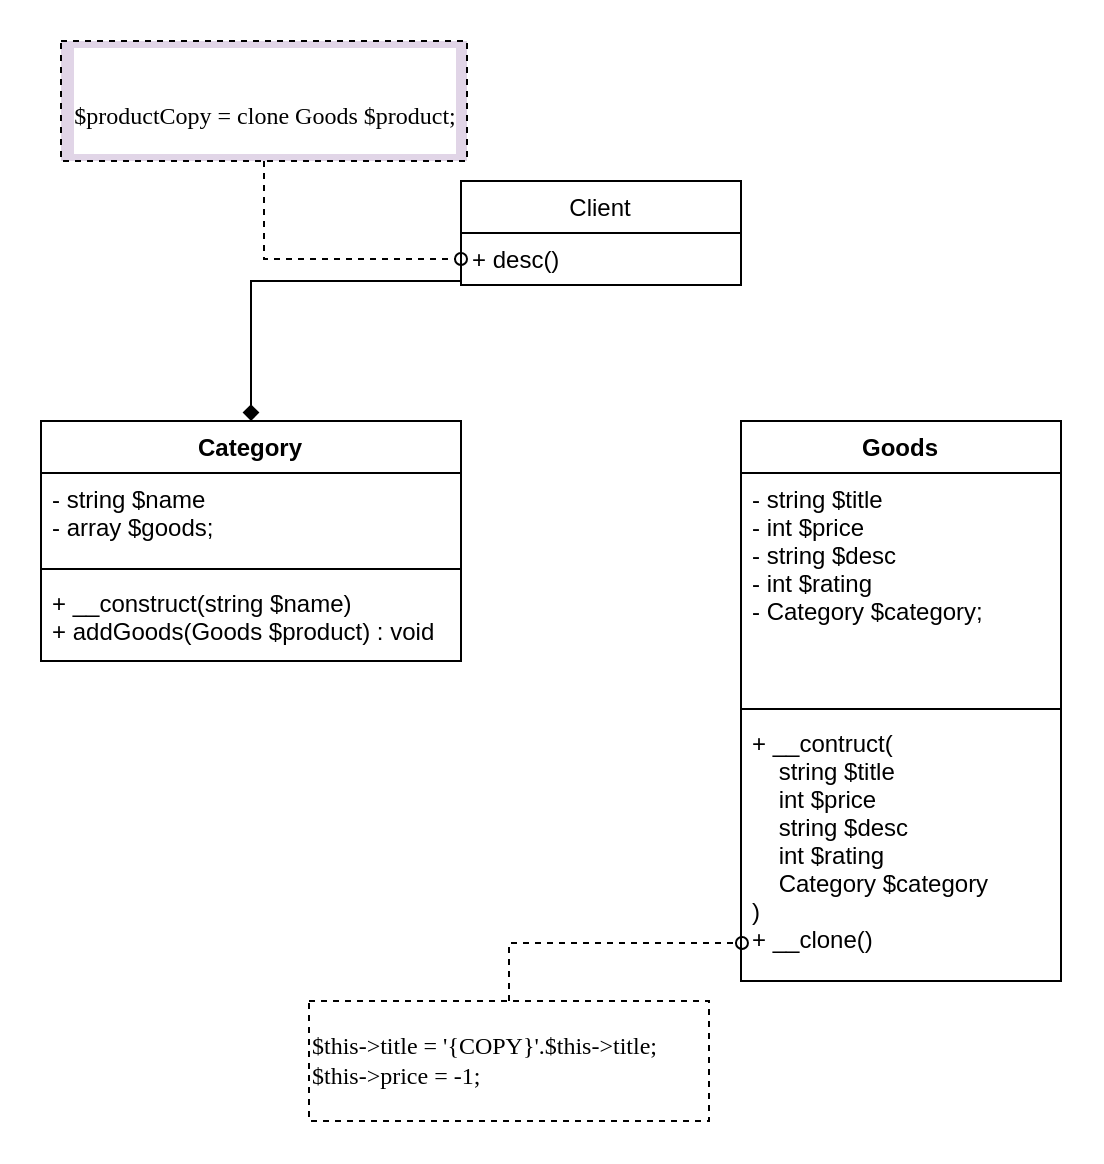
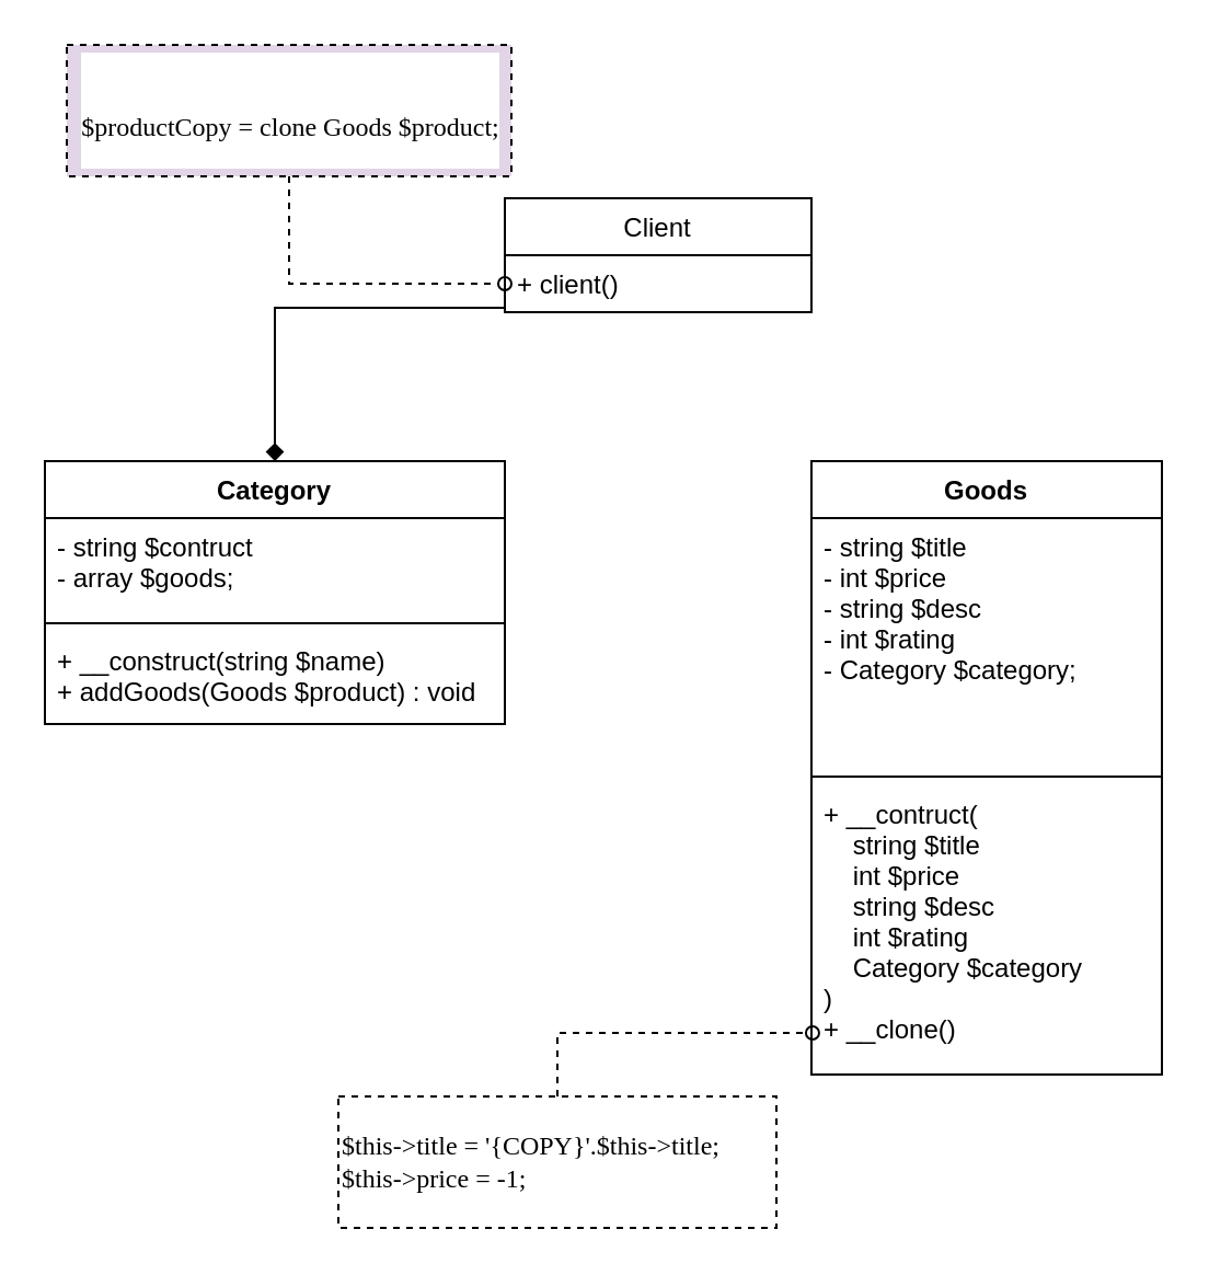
  <mxCell id="0" />
  <mxCell id="1" parent="0" />
  <mxCell id="2" value="Goods" style="swimlane;fontStyle=1;align=center;verticalAlign=top;childLayout=stackLayout;horizontal=1;startSize=26;horizontalStack=0;resizeParent=1;resizeParentMax=0;resizeLast=0;collapsible=1;marginBottom=0;labelBackgroundColor=#FFFFFF;" parent="1" vertex="1"><mxGeometry x="370" y="210" width="160" height="280" as="geometry" /></mxCell>
  <mxCell id="3" value="- string $title&#10;- int $price&#10;- string $desc&#10;- int $rating&#10;- Category $category;" style="text;strokeColor=none;fillColor=none;align=left;verticalAlign=top;spacingLeft=4;spacingRight=4;overflow=hidden;rotatable=0;points=[[0,0.5],[1,0.5]];portConstraint=eastwest;" parent="2" vertex="1"><mxGeometry y="26" width="160" height="114" as="geometry" /></mxCell>
  <mxCell id="4" value="" style="line;strokeWidth=1;fillColor=none;align=left;verticalAlign=middle;spacingTop=-1;spacingLeft=3;spacingRight=3;rotatable=0;labelPosition=right;points=[];portConstraint=eastwest;" parent="2" vertex="1"><mxGeometry y="140" width="160" height="8" as="geometry" /></mxCell>
  <mxCell id="5" value="+ __contruct(&#10;    string $title&#10;    int $price&#10;    string $desc&#10;    int $rating&#10;    Category $category&#10;)&#10;+ __clone()" style="text;strokeColor=none;fillColor=none;align=left;verticalAlign=top;spacingLeft=4;spacingRight=4;overflow=hidden;rotatable=0;points=[[0,0.5],[1,0.5]];portConstraint=eastwest;" parent="2" vertex="1"><mxGeometry y="148" width="160" height="132" as="geometry" /></mxCell>
  <mxCell id="6" value="Category" style="swimlane;fontStyle=1;align=center;verticalAlign=top;childLayout=stackLayout;horizontal=1;startSize=26;horizontalStack=0;resizeParent=1;resizeParentMax=0;resizeLast=0;collapsible=1;marginBottom=0;labelBackgroundColor=#FFFFFF;fontColor=#000000;" parent="1" vertex="1"><mxGeometry x="20" y="210" width="210" height="120" as="geometry" /></mxCell>
- <mxCell id="7" value="- string $name&#10;- array $goods;" style="text;strokeColor=none;fillColor=none;align=left;verticalAlign=top;spacingLeft=4;spacingRight=4;overflow=hidden;rotatable=0;points=[[0,0.5],[1,0.5]];portConstraint=eastwest;" parent="6" vertex="1"><mxGeometry y="26" width="210" height="44" as="geometry" /></mxCell>
+ <mxCell id="7" value="- string $contruct&#10;- array $goods;" style="text;strokeColor=none;fillColor=none;align=left;verticalAlign=top;spacingLeft=4;spacingRight=4;overflow=hidden;rotatable=0;points=[[0,0.5],[1,0.5]];portConstraint=eastwest;" parent="6" vertex="1"><mxGeometry y="26" width="210" height="44" as="geometry" /></mxCell>
  <mxCell id="8" value="" style="line;strokeWidth=1;fillColor=none;align=left;verticalAlign=middle;spacingTop=-1;spacingLeft=3;spacingRight=3;rotatable=0;labelPosition=right;points=[];portConstraint=eastwest;" parent="6" vertex="1"><mxGeometry y="70" width="210" height="8" as="geometry" /></mxCell>
  <mxCell id="9" value="+ __construct(string $name)&#10;+ addGoods(Goods $product) : void" style="text;strokeColor=none;fillColor=none;align=left;verticalAlign=top;spacingLeft=4;spacingRight=4;overflow=hidden;rotatable=0;points=[[0,0.5],[1,0.5]];portConstraint=eastwest;" parent="6" vertex="1"><mxGeometry y="78" width="210" height="42" as="geometry" /></mxCell>
  <mxCell id="10" value="Client" style="swimlane;fontStyle=0;childLayout=stackLayout;horizontal=1;startSize=26;fillColor=none;horizontalStack=0;resizeParent=1;resizeParentMax=0;resizeLast=0;collapsible=1;marginBottom=0;labelBackgroundColor=#FFFFFF;fontColor=#000000;" parent="1" vertex="1"><mxGeometry x="230" y="90" width="140" height="52" as="geometry" /></mxCell>
- <mxCell id="11" value="+ desc()" style="text;strokeColor=none;fillColor=none;align=left;verticalAlign=top;spacingLeft=4;spacingRight=4;overflow=hidden;rotatable=0;points=[[0,0.5],[1,0.5]];portConstraint=eastwest;" parent="10" vertex="1"><mxGeometry y="26" width="140" height="26" as="geometry" /></mxCell>
+ <mxCell id="11" value="+ client()" style="text;strokeColor=none;fillColor=none;align=left;verticalAlign=top;spacingLeft=4;spacingRight=4;overflow=hidden;rotatable=0;points=[[0,0.5],[1,0.5]];portConstraint=eastwest;" parent="10" vertex="1"><mxGeometry y="26" width="140" height="26" as="geometry" /></mxCell>
  <mxCell id="12" style="edgeStyle=orthogonalEdgeStyle;rounded=0;orthogonalLoop=1;jettySize=auto;html=1;entryX=0.5;entryY=0;entryDx=0;entryDy=0;fontColor=#000000;endArrow=diamond;" parent="1" source="11" target="6" edge="1"><mxGeometry relative="1" as="geometry"><Array as="points"><mxPoint x="125" y="140" /></Array></mxGeometry></mxCell>
  <mxCell id="13" style="edgeStyle=orthogonalEdgeStyle;rounded=0;orthogonalLoop=1;jettySize=auto;html=1;fontColor=#000000;dashed=1;endArrow=oval;endFill=0;" parent="1" source="14" target="11" edge="1"><mxGeometry relative="1" as="geometry" /></mxCell>
  <mxCell id="14" value="&lt;pre style=&quot;font-family: &amp;#34;jetbrains mono&amp;#34;&quot;&gt;&lt;span style=&quot;background-color: rgb(255 , 255 , 255)&quot;&gt;&lt;br&gt;$productCopy = clone Goods $product;&lt;br&gt;&lt;/span&gt;&lt;/pre&gt;" style="html=1;labelBackgroundColor=#FFFFFF;align=center;dashed=1;labelPosition=center;verticalLabelPosition=middle;verticalAlign=middle;fillColor=#e1d5e7;" parent="1" vertex="1"><mxGeometry x="30" y="20" width="203" height="60" as="geometry" /></mxCell>
  <mxCell id="15" style="edgeStyle=orthogonalEdgeStyle;rounded=0;orthogonalLoop=1;jettySize=auto;html=1;entryX=0.003;entryY=0.856;entryDx=0;entryDy=0;entryPerimeter=0;dashed=1;endArrow=oval;endFill=0;fontColor=#000000;" parent="1" source="16" target="5" edge="1"><mxGeometry relative="1" as="geometry" /></mxCell>
  <mxCell id="16" value="&lt;pre style=&quot;font-family: &amp;#34;jetbrains mono&amp;#34;&quot;&gt;&lt;span style=&quot;background-color: rgb(255 , 255 , 255)&quot;&gt;$this-&amp;gt;title = '{COPY}'.$this-&amp;gt;title;&lt;br&gt;$this-&amp;gt;price = -1;&lt;/span&gt;&lt;/pre&gt;" style="html=1;dashed=1;labelBackgroundColor=#FFFFFF;fontColor=#000000;align=left;" parent="1" vertex="1"><mxGeometry x="154" y="500" width="200" height="60" as="geometry" /></mxCell>
